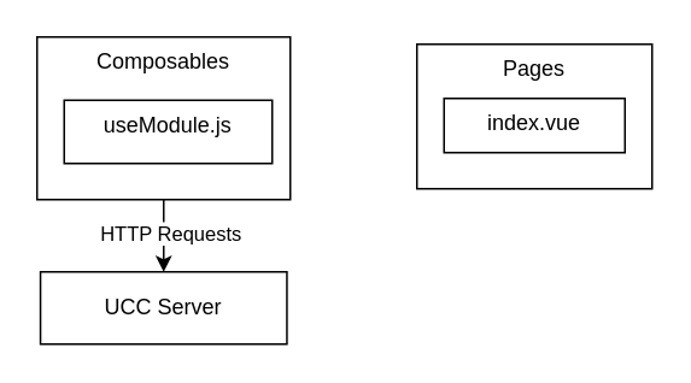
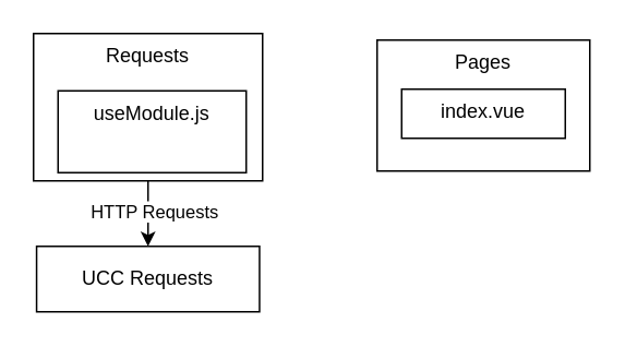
  <mxCell id="0" />
  <mxCell id="1" parent="0" />
  <mxCell id="2" style="edgeStyle=none;html=1;exitX=0.5;exitY=1;exitDx=0;exitDy=0;" parent="1" source="4" target="8" edge="1"><mxGeometry relative="1" as="geometry" /></mxCell>
  <mxCell id="3" value="HTTP Requests" style="edgeLabel;html=1;align=center;verticalAlign=middle;resizable=0;points=[];" parent="2" vertex="1" connectable="0"><mxGeometry x="-0.309" y="3" relative="1" as="geometry"><mxPoint y="5" as="offset" /></mxGeometry></mxCell>
- <mxCell id="4" value="Composables&lt;br&gt;" style="whiteSpace=wrap;html=1;verticalAlign=top;" parent="1" vertex="1"><mxGeometry x="20" y="20" width="140" height="90" as="geometry" /></mxCell>
+ <mxCell id="4" value="Requests&lt;br&gt;" style="whiteSpace=wrap;html=1;verticalAlign=top;" parent="1" vertex="1"><mxGeometry x="20" y="20" width="140" height="90" as="geometry" /></mxCell>
  <mxCell id="5" value="Pages" style="whiteSpace=wrap;html=1;verticalAlign=top;" parent="1" vertex="1"><mxGeometry x="230" y="24" width="130" height="80" as="geometry" /></mxCell>
  <mxCell id="6" value="index.vue&lt;br&gt;" style="whiteSpace=wrap;html=1;verticalAlign=top;" parent="1" vertex="1"><mxGeometry x="245" y="54" width="100" height="30" as="geometry" /></mxCell>
- <mxCell id="7" value="useModule.js&lt;br&gt;" style="whiteSpace=wrap;html=1;verticalAlign=top;" parent="1" vertex="1"><mxGeometry x="35" y="55" width="115" height="35" as="geometry" /></mxCell>
- <mxCell id="8" value="UCC Server" style="whiteSpace=wrap;html=1;verticalAlign=middle;" parent="1" vertex="1"><mxGeometry x="21.88" y="150" width="136.25" height="40" as="geometry" /></mxCell>
+ <mxCell id="7" value="useModule.js&lt;br&gt;" style="whiteSpace=wrap;html=1;verticalAlign=top;" parent="1" vertex="1"><mxGeometry x="35" y="55" width="115" height="50" as="geometry" /></mxCell>
+ <mxCell id="8" value="UCC Requests" style="whiteSpace=wrap;html=1;verticalAlign=middle;" parent="1" vertex="1"><mxGeometry x="21.88" y="150" width="136.25" height="40" as="geometry" /></mxCell>
